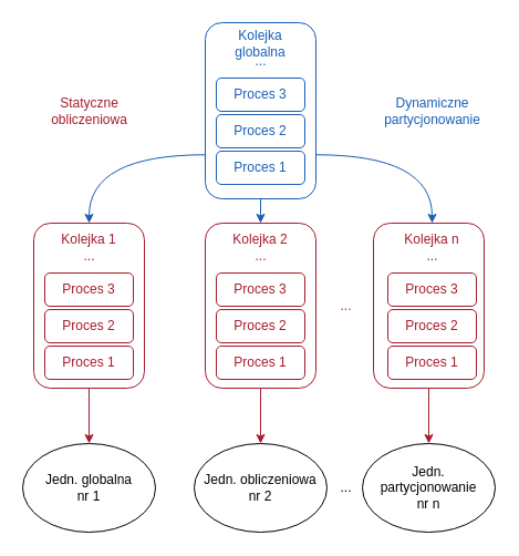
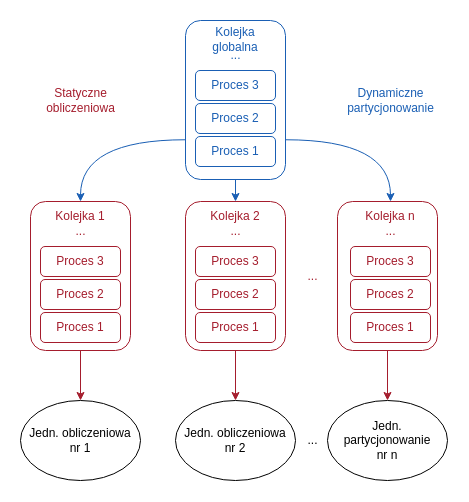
  <mxCell id="0" />
  <mxCell id="1" parent="0" />
  <mxCell id="2" value="Proces 3" style="rounded=1;whiteSpace=wrap;html=1;fillColor=none;fontColor=#a51d2d;strokeColor=#a51d2d;" parent="1" vertex="1"><mxGeometry x="40" y="246" width="80" height="30" as="geometry" /></mxCell>
  <mxCell id="3" value="Proces 2" style="rounded=1;whiteSpace=wrap;html=1;fillColor=none;fontColor=#a51d2d;strokeColor=#a51d2d;" parent="1" vertex="1"><mxGeometry x="40" y="279" width="80" height="30" as="geometry" /></mxCell>
  <mxCell id="4" value="Proces 1" style="rounded=1;whiteSpace=wrap;html=1;fillColor=none;fontColor=#a51d2d;strokeColor=#a51d2d;" parent="1" vertex="1"><mxGeometry x="40" y="312" width="80" height="30" as="geometry" /></mxCell>
  <mxCell id="5" value="..." style="text;html=1;align=center;verticalAlign=middle;resizable=0;points=[];autosize=1;strokeColor=none;fillColor=none;fontColor=#a51d2d;" parent="1" vertex="1"><mxGeometry x="65" y="216" width="30" height="30" as="geometry" /></mxCell>
- <mxCell id="6" value="&lt;div&gt;Jedn. globalna&lt;/div&gt;&lt;div&gt;nr 1&lt;/div&gt;" style="ellipse;whiteSpace=wrap;html=1;fillColor=none;" parent="1" vertex="1"><mxGeometry x="20" y="400" width="120" height="80" as="geometry" /></mxCell>
+ <mxCell id="6" value="&lt;div&gt;Jedn. obliczeniowa&lt;/div&gt;&lt;div&gt;nr 1&lt;/div&gt;" style="ellipse;whiteSpace=wrap;html=1;fillColor=none;" parent="1" vertex="1"><mxGeometry x="20" y="400" width="120" height="80" as="geometry" /></mxCell>
  <mxCell id="7" value="&lt;div&gt;Jedn. obliczeniowa&lt;/div&gt;&lt;div&gt;nr 2&lt;br&gt;&lt;/div&gt;" style="ellipse;whiteSpace=wrap;html=1;fillColor=none;" parent="1" vertex="1"><mxGeometry x="175" y="400" width="120" height="80" as="geometry" /></mxCell>
  <mxCell id="8" value="&lt;div&gt;Jedn. partycjonowanie&lt;/div&gt;&lt;div&gt;nr n&lt;br&gt;&lt;/div&gt;" style="ellipse;whiteSpace=wrap;html=1;fillColor=none;" parent="1" vertex="1"><mxGeometry x="327" y="400" width="120" height="80" as="geometry" /></mxCell>
  <mxCell id="9" value="..." style="text;html=1;align=center;verticalAlign=middle;resizable=0;points=[];autosize=1;strokeColor=none;fillColor=none;" parent="1" vertex="1"><mxGeometry x="297" y="425" width="30" height="30" as="geometry" /></mxCell>
  <mxCell id="10" value="Proces 3" style="rounded=1;whiteSpace=wrap;html=1;fillColor=none;fontColor=#a51d2d;strokeColor=#a51d2d;" parent="1" vertex="1"><mxGeometry x="195" y="246" width="80" height="30" as="geometry" /></mxCell>
  <mxCell id="11" value="Proces 2" style="rounded=1;whiteSpace=wrap;html=1;fillColor=none;fontColor=#a51d2d;strokeColor=#a51d2d;" parent="1" vertex="1"><mxGeometry x="195" y="279" width="80" height="30" as="geometry" /></mxCell>
  <mxCell id="12" value="Proces 1" style="rounded=1;whiteSpace=wrap;html=1;fillColor=none;fontColor=#a51d2d;strokeColor=#a51d2d;" parent="1" vertex="1"><mxGeometry x="195" y="312" width="80" height="30" as="geometry" /></mxCell>
  <mxCell id="13" value="Proces 3" style="rounded=1;whiteSpace=wrap;html=1;fillColor=none;fontColor=#a51d2d;strokeColor=#a51d2d;" parent="1" vertex="1"><mxGeometry x="350" y="246" width="80" height="30" as="geometry" /></mxCell>
  <mxCell id="14" value="Proces 2" style="rounded=1;whiteSpace=wrap;html=1;fillColor=none;fontColor=#a51d2d;strokeColor=#a51d2d;" parent="1" vertex="1"><mxGeometry x="350" y="279" width="80" height="30" as="geometry" /></mxCell>
  <mxCell id="15" value="Proces 1" style="rounded=1;whiteSpace=wrap;html=1;fillColor=none;fontColor=#a51d2d;strokeColor=#a51d2d;" parent="1" vertex="1"><mxGeometry x="350" y="312" width="80" height="30" as="geometry" /></mxCell>
  <mxCell id="16" value="..." style="text;html=1;align=center;verticalAlign=middle;resizable=0;points=[];autosize=1;strokeColor=none;fillColor=none;fontColor=#a51d2d;" parent="1" vertex="1"><mxGeometry x="220" y="216" width="30" height="30" as="geometry" /></mxCell>
  <mxCell id="17" value="..." style="text;html=1;align=center;verticalAlign=middle;resizable=0;points=[];autosize=1;strokeColor=none;fillColor=none;fontColor=#a51d2d;" parent="1" vertex="1"><mxGeometry x="375" y="216" width="30" height="30" as="geometry" /></mxCell>
  <mxCell id="18" value="Proces 3" style="rounded=1;whiteSpace=wrap;html=1;fillColor=none;fontColor=#1a5fb4;strokeColor=#1a5fb4;" parent="1" vertex="1"><mxGeometry x="195" y="70" width="80" height="30" as="geometry" /></mxCell>
  <mxCell id="19" value="Proces 2" style="rounded=1;whiteSpace=wrap;html=1;fillColor=none;fontColor=#1a5fb4;strokeColor=#1a5fb4;" parent="1" vertex="1"><mxGeometry x="195" y="103" width="80" height="30" as="geometry" /></mxCell>
  <mxCell id="20" value="Proces 1" style="rounded=1;whiteSpace=wrap;html=1;fillColor=none;fontColor=#1a5fb4;strokeColor=#1a5fb4;" parent="1" vertex="1"><mxGeometry x="195" y="136" width="80" height="30" as="geometry" /></mxCell>
  <mxCell id="21" value="..." style="text;html=1;align=center;verticalAlign=middle;resizable=0;points=[];autosize=1;strokeColor=none;fillColor=none;fontColor=#1a5fb4;" parent="1" vertex="1"><mxGeometry x="220" y="40" width="30" height="30" as="geometry" /></mxCell>
  <mxCell id="22" style="edgeStyle=orthogonalEdgeStyle;rounded=0;orthogonalLoop=1;jettySize=auto;html=1;exitX=0.5;exitY=1;exitDx=0;exitDy=0;entryX=0.5;entryY=0;entryDx=0;entryDy=0;strokeColor=#a51d2d;" parent="1" source="23" target="6" edge="1"><mxGeometry relative="1" as="geometry" /></mxCell>
  <mxCell id="23" value="" style="rounded=1;whiteSpace=wrap;html=1;fillColor=none;fontColor=#a51d2d;strokeColor=#a51d2d;" parent="1" vertex="1"><mxGeometry x="30" y="201" width="100" height="149" as="geometry" /></mxCell>
  <mxCell id="24" value="Kolejka 1" style="text;html=1;align=center;verticalAlign=middle;whiteSpace=wrap;rounded=0;fontColor=#a51d2d;" parent="1" vertex="1"><mxGeometry x="50" y="201" width="60" height="30" as="geometry" /></mxCell>
  <mxCell id="25" style="edgeStyle=orthogonalEdgeStyle;rounded=0;orthogonalLoop=1;jettySize=auto;html=1;exitX=0.5;exitY=1;exitDx=0;exitDy=0;entryX=0.5;entryY=0;entryDx=0;entryDy=0;strokeColor=#a51d2d;" parent="1" source="26" target="7" edge="1"><mxGeometry relative="1" as="geometry" /></mxCell>
  <mxCell id="26" value="" style="rounded=1;whiteSpace=wrap;html=1;fillColor=none;fontColor=#a51d2d;strokeColor=#a51d2d;" parent="1" vertex="1"><mxGeometry x="185" y="201" width="100" height="149" as="geometry" /></mxCell>
  <mxCell id="27" value="Kolejka 2" style="text;html=1;align=center;verticalAlign=middle;whiteSpace=wrap;rounded=0;fontColor=#a51d2d;" parent="1" vertex="1"><mxGeometry x="205" y="201" width="60" height="30" as="geometry" /></mxCell>
  <mxCell id="28" style="edgeStyle=orthogonalEdgeStyle;rounded=0;orthogonalLoop=1;jettySize=auto;html=1;exitX=0.5;exitY=1;exitDx=0;exitDy=0;entryX=0.5;entryY=0;entryDx=0;entryDy=0;strokeColor=#a51d2d;" parent="1" source="29" target="8" edge="1"><mxGeometry relative="1" as="geometry" /></mxCell>
  <mxCell id="29" value="" style="rounded=1;whiteSpace=wrap;html=1;fillColor=none;fontColor=#a51d2d;strokeColor=#a51d2d;" parent="1" vertex="1"><mxGeometry x="337" y="201" width="100" height="149" as="geometry" /></mxCell>
  <mxCell id="30" value="Kolejka n" style="text;html=1;align=center;verticalAlign=middle;whiteSpace=wrap;rounded=0;fontColor=#a51d2d;" parent="1" vertex="1"><mxGeometry x="360" y="201" width="60" height="30" as="geometry" /></mxCell>
  <mxCell id="31" value="..." style="text;html=1;align=center;verticalAlign=middle;resizable=0;points=[];autosize=1;strokeColor=none;fillColor=none;fontColor=#a51d2d;" parent="1" vertex="1"><mxGeometry x="297" y="260.5" width="30" height="30" as="geometry" /></mxCell>
  <mxCell id="32" style="edgeStyle=orthogonalEdgeStyle;rounded=0;orthogonalLoop=1;jettySize=auto;html=1;exitX=0.5;exitY=1;exitDx=0;exitDy=0;entryX=0.5;entryY=0;entryDx=0;entryDy=0;strokeColor=#1a5fb4;" parent="1" source="35" target="27" edge="1"><mxGeometry relative="1" as="geometry" /></mxCell>
  <mxCell id="33" style="edgeStyle=orthogonalEdgeStyle;rounded=0;orthogonalLoop=1;jettySize=auto;html=1;exitX=0;exitY=0.75;exitDx=0;exitDy=0;entryX=0.5;entryY=0;entryDx=0;entryDy=0;curved=1;strokeColor=#1a5fb4;" parent="1" source="35" target="24" edge="1"><mxGeometry relative="1" as="geometry" /></mxCell>
  <mxCell id="34" style="edgeStyle=orthogonalEdgeStyle;rounded=0;orthogonalLoop=1;jettySize=auto;html=1;exitX=1;exitY=0.75;exitDx=0;exitDy=0;entryX=0.5;entryY=0;entryDx=0;entryDy=0;curved=1;strokeColor=#1a5fb4;" parent="1" source="35" target="30" edge="1"><mxGeometry relative="1" as="geometry" /></mxCell>
  <mxCell id="35" value="" style="rounded=1;whiteSpace=wrap;html=1;fillColor=none;fontColor=#1a5fb4;strokeColor=#1a5fb4;" parent="1" vertex="1"><mxGeometry x="185" y="20" width="100" height="159" as="geometry" /></mxCell>
  <mxCell id="36" value="&lt;div&gt;Kolejka&lt;/div&gt;&lt;div&gt;globalna&lt;br&gt;&lt;/div&gt;" style="text;html=1;align=center;verticalAlign=middle;whiteSpace=wrap;rounded=0;fontColor=#1a5fb4;" parent="1" vertex="1"><mxGeometry x="205" y="24" width="60" height="30" as="geometry" /></mxCell>
  <mxCell id="37" value="Dynamiczne&lt;br&gt;&lt;div&gt;partycjonowanie&lt;/div&gt;" style="text;html=1;align=center;verticalAlign=middle;resizable=0;points=[];autosize=1;strokeColor=none;fillColor=none;fontColor=#1a5fb4;" parent="1" vertex="1"><mxGeometry x="335" y="79.5" width="110" height="40" as="geometry" /></mxCell>
  <mxCell id="38" value="&lt;div&gt;Statyczne&lt;/div&gt;&lt;div&gt;obliczeniowa&lt;br&gt;&lt;/div&gt;" style="text;html=1;align=center;verticalAlign=middle;resizable=0;points=[];autosize=1;strokeColor=none;fillColor=none;fontColor=#a51d2d;" parent="1" vertex="1"><mxGeometry x="25" y="79.5" width="110" height="40" as="geometry" /></mxCell>
